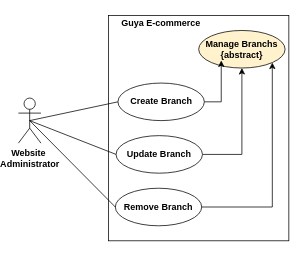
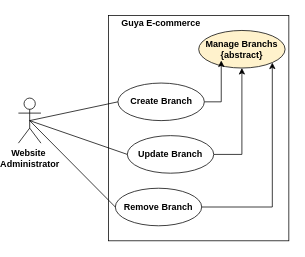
  <mxCell id="0" />
  <mxCell id="1" parent="0" />
  <mxCell id="2" value="Website&amp;nbsp;&lt;br&gt;Administrator" style="shape=umlActor;verticalLabelPosition=bottom;labelBackgroundColor=#ffffff;verticalAlign=top;html=1;outlineConnect=0;fontStyle=1" vertex="1" parent="1"><mxGeometry x="20" y="130" width="30" height="60" as="geometry" /></mxCell>
  <mxCell id="3" value="" style="rounded=0;whiteSpace=wrap;html=1;" vertex="1" parent="1"><mxGeometry x="140" y="20" width="240" height="300" as="geometry" /></mxCell>
  <mxCell id="4" value="Guya E-commerce" style="text;html=1;strokeColor=none;fillColor=none;align=center;verticalAlign=middle;whiteSpace=wrap;rounded=0;fontStyle=1" vertex="1" parent="1"><mxGeometry x="150" y="20" width="120" height="20" as="geometry" /></mxCell>
  <mxCell id="5" value="Manage Branchs&lt;br&gt;{abstract}" style="ellipse;whiteSpace=wrap;html=1;fontStyle=1;align=center;horizontal=1;labelBackgroundColor=none;labelBorderColor=none;shadow=0;fillColor=#fff2cc;" vertex="1" parent="1"><mxGeometry x="260" y="40" width="115" height="50" as="geometry" /></mxCell>
  <mxCell id="6" style="edgeStyle=orthogonalEdgeStyle;rounded=0;orthogonalLoop=1;jettySize=auto;html=1;exitX=1;exitY=0.5;exitDx=0;exitDy=0;entryX=0.261;entryY=0.8;entryDx=0;entryDy=0;entryPerimeter=0;" edge="1" parent="1" source="7" target="5"><mxGeometry relative="1" as="geometry" /></mxCell>
  <mxCell id="7" value="Create Branch" style="ellipse;whiteSpace=wrap;html=1;fontStyle=1;align=center;horizontal=1;labelBackgroundColor=none;labelBorderColor=none;shadow=0;" vertex="1" parent="1"><mxGeometry x="152.5" y="110" width="115" height="50" as="geometry" /></mxCell>
  <mxCell id="8" style="edgeStyle=orthogonalEdgeStyle;rounded=0;orthogonalLoop=1;jettySize=auto;html=1;exitX=1;exitY=0.5;exitDx=0;exitDy=0;" edge="1" parent="1" source="9" target="5"><mxGeometry relative="1" as="geometry" /></mxCell>
- <mxCell id="9" value="Update Branch" style="ellipse;whiteSpace=wrap;html=1;fontStyle=1;align=center;horizontal=1;labelBackgroundColor=none;labelBorderColor=none;shadow=0;" vertex="1" parent="1"><mxGeometry x="150" y="180" width="115" height="50" as="geometry" /></mxCell>
+ <mxCell id="9" value="Update Branch" style="ellipse;whiteSpace=wrap;html=1;fontStyle=1;align=center;horizontal=1;labelBackgroundColor=none;labelBorderColor=none;shadow=0;" vertex="1" parent="1"><mxGeometry x="165" y="180" width="115" height="50" as="geometry" /></mxCell>
  <mxCell id="10" style="edgeStyle=orthogonalEdgeStyle;rounded=0;orthogonalLoop=1;jettySize=auto;html=1;exitX=1;exitY=0.5;exitDx=0;exitDy=0;entryX=1;entryY=1;entryDx=0;entryDy=0;" edge="1" parent="1" source="11" target="5"><mxGeometry relative="1" as="geometry" /></mxCell>
  <mxCell id="11" value="Remove Branch" style="ellipse;whiteSpace=wrap;html=1;fontStyle=1;align=center;horizontal=1;labelBackgroundColor=none;labelBorderColor=none;shadow=0;" vertex="1" parent="1"><mxGeometry x="149" y="250" width="115" height="50" as="geometry" /></mxCell>
  <mxCell id="12" value="" style="endArrow=none;html=1;entryX=0;entryY=0.5;entryDx=0;entryDy=0;" edge="1" parent="1" target="7"><mxGeometry width="50" height="50" relative="1" as="geometry"><mxPoint x="35" y="160" as="sourcePoint" /><mxPoint x="70" y="420" as="targetPoint" /></mxGeometry></mxCell>
  <mxCell id="13" value="" style="endArrow=none;html=1;entryX=0;entryY=0.5;entryDx=0;entryDy=0;exitX=0.5;exitY=0.5;exitDx=0;exitDy=0;exitPerimeter=0;" edge="1" parent="1" source="2" target="9"><mxGeometry width="50" height="50" relative="1" as="geometry"><mxPoint x="45" y="170" as="sourcePoint" /><mxPoint x="162.5" y="145" as="targetPoint" /></mxGeometry></mxCell>
  <mxCell id="14" style="edgeStyle=none;orthogonalLoop=1;jettySize=auto;html=1;exitX=0.5;exitY=0.5;exitDx=0;exitDy=0;exitPerimeter=0;entryX=0;entryY=0.5;entryDx=0;entryDy=0;endArrow=none;" edge="1" parent="1" source="2" target="11"><mxGeometry relative="1" as="geometry" /></mxCell>
